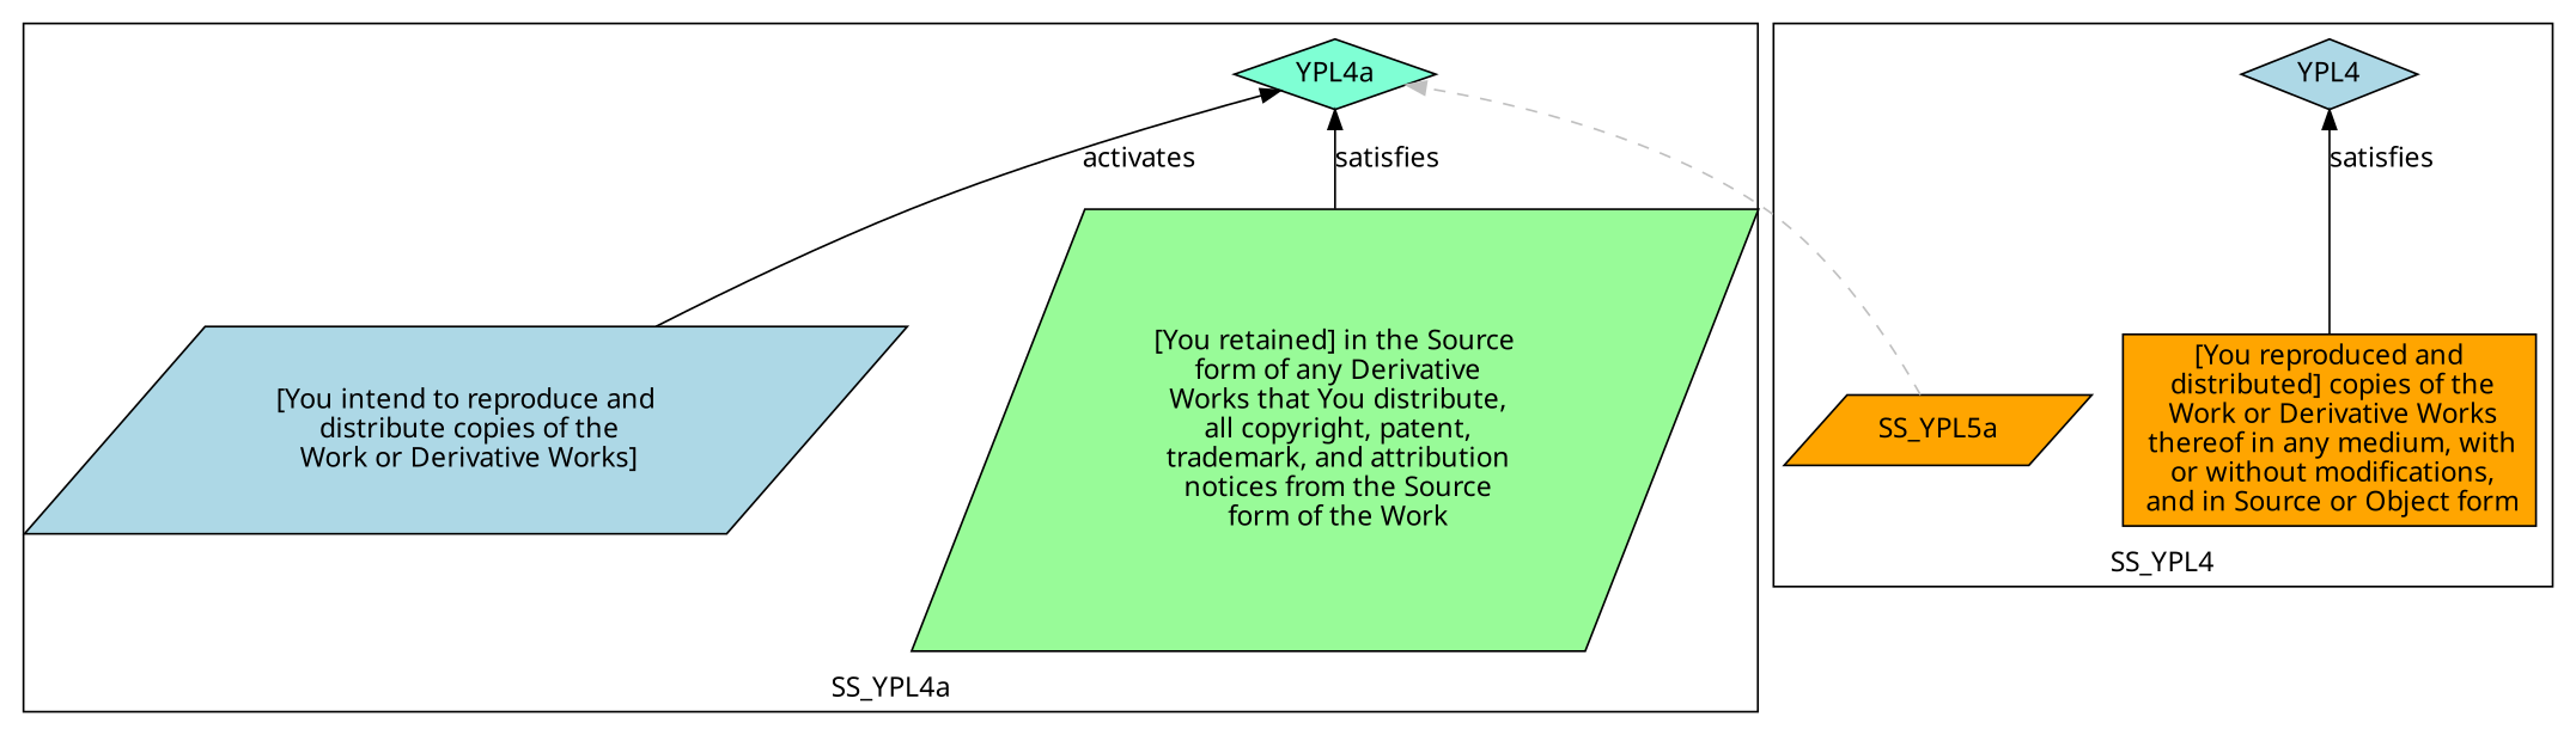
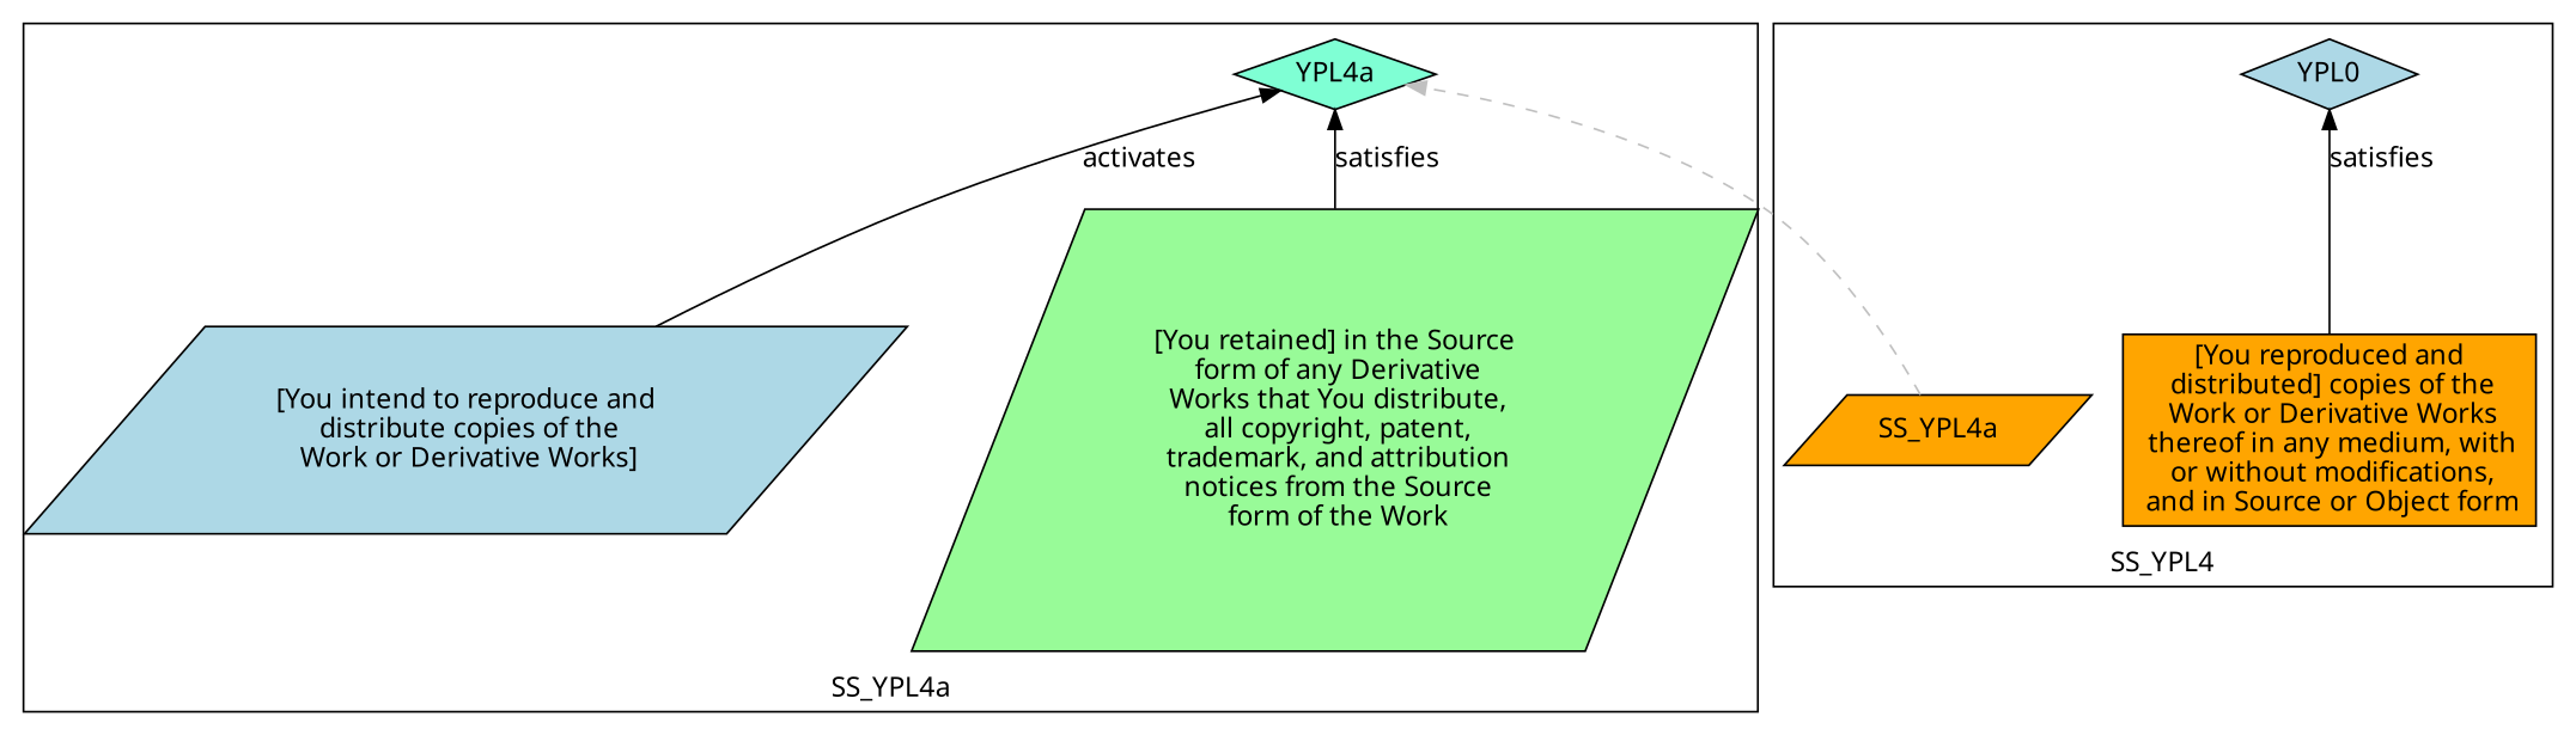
  digraph {
    compound=true
    fontname="Noto Sans"
    rankdir=BT
    ranksep=0.5
    node [fillcolor=lightblue fontname="Noto Sans" shape=parallelogram style=filled]
    edge [fontname="Noto Sans"]
    n1 [fillcolor=aquamarine label=YPL4a orientation=0 shape=diamond]
    n2 [fillcolor=palegreen label="[You retained] in the Source\n form of any Derivative\n Works that You distribute,\n all copyright, patent,\n trademark, and attribution\n notices from the Source\n form of the Work"]
    n3 [label="[You intend to reproduce and\n distribute copies of the\n Work or Derivative Works]"]
-   n4 [label=YPL4 orientation=270 shape=diamond]
+   n4 [label=YPL0 orientation=270 shape=diamond]
    n5 [fillcolor=orange label="[You reproduced and\n distributed] copies of the\n Work or Derivative Works\n thereof in any medium, with\n or without modifications,\n and in Source or Object form" shape=box]
-   n6 [fillcolor=orange label=SS_YPL5a]
+   n6 [fillcolor=orange label=SS_YPL4a]
    subgraph cluster_1 {
      label=SS_YPL4a
      n1
      n2
      n3
    }
    subgraph cluster_2 {
      label=SS_YPL4
      n4
      n5
      n6
    }
    n2 -> n1 [label=satisfies]
    n3 -> n1 [label=activates]
    n5 -> n4 [label=satisfies]
    n6 -> n1 [color=grey style=dashed]
  }
